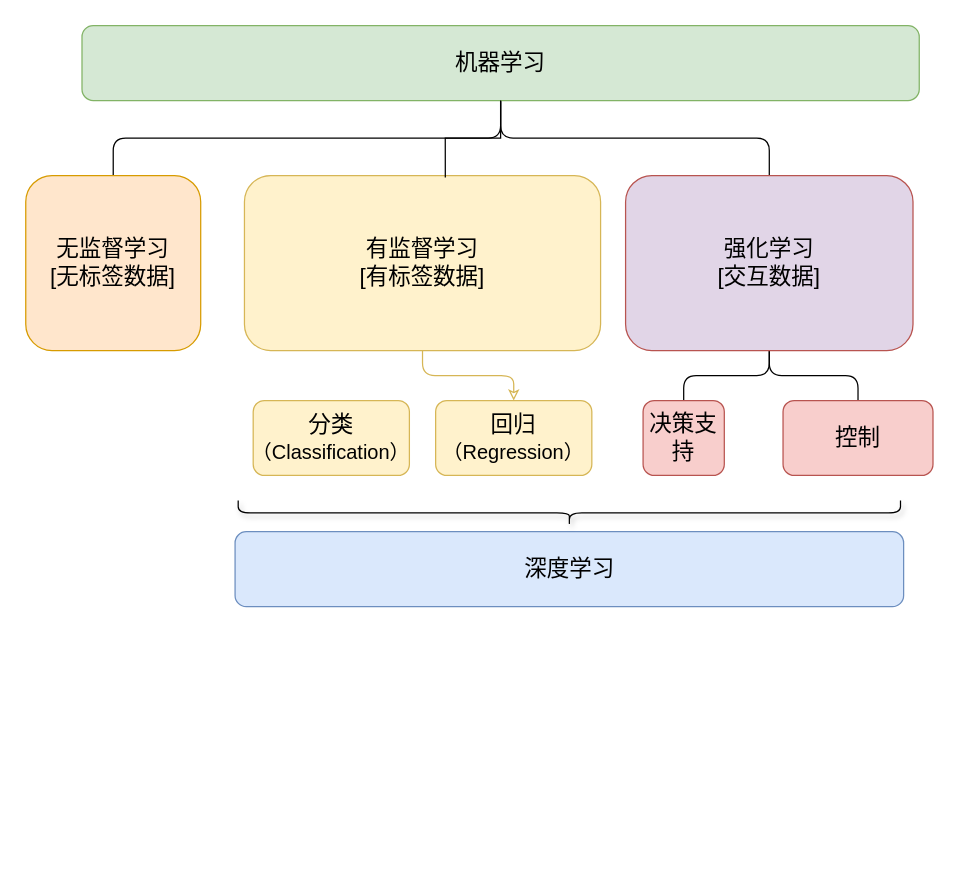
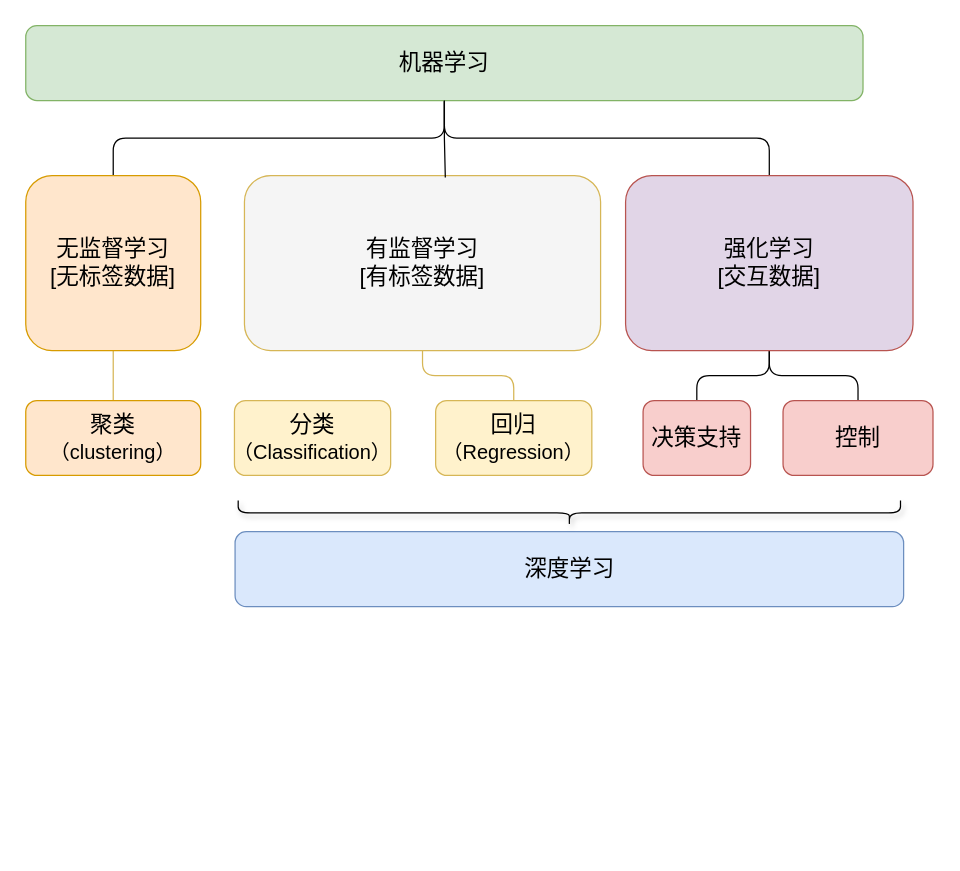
  <mxCell id="0" />
  <mxCell id="1" parent="0" />
  <mxCell id="2" style="edgeStyle=orthogonalEdgeStyle;rounded=1;orthogonalLoop=1;jettySize=auto;html=1;entryX=0.5;entryY=0;entryDx=0;entryDy=0;curved=0;endArrow=none;endFill=0;" parent="1" source="4" target="11" edge="1"><mxGeometry relative="1" as="geometry" /></mxCell>
  <mxCell id="3" style="edgeStyle=orthogonalEdgeStyle;rounded=1;orthogonalLoop=1;jettySize=auto;html=1;entryX=0.5;entryY=0;entryDx=0;entryDy=0;startArrow=none;startFill=0;strokeColor=default;curved=0;endArrow=none;endFill=0;" parent="1" source="4" target="6" edge="1"><mxGeometry relative="1" as="geometry" /></mxCell>
- <mxCell id="4" value="&lt;font style=&quot;font-size: 18px;&quot;&gt;机器学习&lt;/font&gt;" style="rounded=1;whiteSpace=wrap;html=1;fillColor=#d5e8d4;strokeColor=#82b366;" parent="1" vertex="1"><mxGeometry x="65" y="20" width="670" height="60" as="geometry" /></mxCell>
+ <mxCell id="4" value="&lt;font style=&quot;font-size: 18px;&quot;&gt;机器学习&lt;/font&gt;" style="rounded=1;whiteSpace=wrap;html=1;fillColor=#d5e8d4;strokeColor=#82b366;" parent="1" vertex="1"><mxGeometry x="20" y="20" width="670" height="60" as="geometry" /></mxCell>
+ <mxCell id="5" style="edgeStyle=orthogonalEdgeStyle;rounded=1;orthogonalLoop=1;jettySize=auto;html=1;entryX=0.5;entryY=0;entryDx=0;entryDy=0;curved=0;endArrow=none;endFill=0;fillColor=#fff2cc;strokeColor=#d6b656;" parent="1" source="6" target="12" edge="1"><mxGeometry relative="1" as="geometry" /></mxCell>
  <mxCell id="6" value="&lt;font style=&quot;font-size: 18px;&quot;&gt;无监督学习&lt;/font&gt;&lt;div&gt;&lt;span style=&quot;font-size: 18px;&quot;&gt;[无标签数据]&lt;/span&gt;&lt;/div&gt;" style="rounded=1;whiteSpace=wrap;html=1;fillColor=#ffe6cc;strokeColor=#d79b00;" parent="1" vertex="1"><mxGeometry x="20" y="140" width="140" height="140" as="geometry" /></mxCell>
- <mxCell id="7" style="edgeStyle=orthogonalEdgeStyle;rounded=1;orthogonalLoop=1;jettySize=auto;html=1;entryX=0.5;entryY=0;entryDx=0;entryDy=0;curved=0;endArrow=classic;endFill=0;fillColor=#fff2cc;strokeColor=#d6b656;" parent="1" source="8" target="14" edge="1"><mxGeometry relative="1" as="geometry" /></mxCell>
- <mxCell id="8" value="&lt;font style=&quot;font-size: 18px;&quot;&gt;有监督学习&lt;/font&gt;&lt;div&gt;&lt;span style=&quot;font-size: 18px;&quot;&gt;[有标签数据]&lt;/span&gt;&lt;/div&gt;" style="rounded=1;whiteSpace=wrap;html=1;fillColor=#fff2cc;strokeColor=#d6b656;" parent="1" vertex="1"><mxGeometry x="195" y="140" width="285" height="140" as="geometry" /></mxCell>
+ <mxCell id="7" style="edgeStyle=orthogonalEdgeStyle;rounded=1;orthogonalLoop=1;jettySize=auto;html=1;entryX=0.5;entryY=0;entryDx=0;entryDy=0;curved=0;endArrow=none;endFill=0;fillColor=#fff2cc;strokeColor=#d6b656;" parent="1" source="8" target="14" edge="1"><mxGeometry relative="1" as="geometry" /></mxCell>
+ <mxCell id="8" value="&lt;font style=&quot;font-size: 18px;&quot;&gt;有监督学习&lt;/font&gt;&lt;div&gt;&lt;span style=&quot;font-size: 18px;&quot;&gt;[有标签数据]&lt;/span&gt;&lt;/div&gt;" style="rounded=1;whiteSpace=wrap;html=1;fillColor=#f5f5f5;strokeColor=#d6b656;" parent="1" vertex="1"><mxGeometry x="195" y="140" width="285" height="140" as="geometry" /></mxCell>
  <mxCell id="9" style="edgeStyle=orthogonalEdgeStyle;rounded=1;orthogonalLoop=1;jettySize=auto;html=1;entryX=0.5;entryY=0;entryDx=0;entryDy=0;curved=0;endArrow=none;endFill=0;" parent="1" source="11" target="15" edge="1"><mxGeometry relative="1" as="geometry" /></mxCell>
  <mxCell id="10" style="edgeStyle=orthogonalEdgeStyle;rounded=1;orthogonalLoop=1;jettySize=auto;html=1;entryX=0.5;entryY=0;entryDx=0;entryDy=0;curved=0;endArrow=none;endFill=0;" parent="1" source="11" target="16" edge="1"><mxGeometry relative="1" as="geometry" /></mxCell>
  <mxCell id="11" value="&lt;font style=&quot;font-size: 18px;&quot;&gt;强化学习&lt;/font&gt;&lt;div&gt;&lt;span style=&quot;font-size: 18px;&quot;&gt;[交互数据]&lt;/span&gt;&lt;/div&gt;" style="rounded=1;whiteSpace=wrap;html=1;fillColor=#e1d5e7;strokeColor=#b85450;" parent="1" vertex="1"><mxGeometry x="500" y="140" width="230" height="140" as="geometry" /></mxCell>
- <mxCell id="13" value="&lt;font style=&quot;font-size: 18px;&quot;&gt;分类&lt;/font&gt;&lt;div&gt;&lt;font size=&quot;3&quot;&gt;（Classification）&lt;/font&gt;&lt;/div&gt;" style="rounded=1;whiteSpace=wrap;html=1;fillColor=#fff2cc;strokeColor=#d6b656;" parent="1" vertex="1"><mxGeometry x="202" y="320" width="125" height="60" as="geometry" /></mxCell>
+ <mxCell id="12" value="&lt;font style=&quot;font-size: 18px;&quot;&gt;聚类&lt;/font&gt;&lt;div&gt;&lt;font size=&quot;3&quot;&gt;（clustering）&lt;/font&gt;&lt;/div&gt;" style="rounded=1;whiteSpace=wrap;html=1;fillColor=#ffe6cc;strokeColor=#d79b00;" parent="1" vertex="1"><mxGeometry x="20" y="320" width="140" height="60" as="geometry" /></mxCell>
+ <mxCell id="13" value="&lt;font style=&quot;font-size: 18px;&quot;&gt;分类&lt;/font&gt;&lt;div&gt;&lt;font size=&quot;3&quot;&gt;（Classification）&lt;/font&gt;&lt;/div&gt;" style="rounded=1;whiteSpace=wrap;html=1;fillColor=#fff2cc;strokeColor=#d6b656;" parent="1" vertex="1"><mxGeometry x="187" y="320" width="125" height="60" as="geometry" /></mxCell>
  <mxCell id="14" value="&lt;span style=&quot;font-size: 18px;&quot;&gt;回归&lt;/span&gt;&lt;br&gt;&lt;div&gt;&lt;font size=&quot;3&quot;&gt;（Regression）&lt;/font&gt;&lt;/div&gt;" style="rounded=1;whiteSpace=wrap;html=1;fillColor=#fff2cc;strokeColor=#d6b656;" parent="1" vertex="1"><mxGeometry x="348" y="320" width="125" height="60" as="geometry" /></mxCell>
- <mxCell id="15" value="&lt;span style=&quot;font-size: 18px;&quot;&gt;决策支持&lt;/span&gt;" style="rounded=1;whiteSpace=wrap;html=1;fillColor=#f8cecc;strokeColor=#b85450;" parent="1" vertex="1"><mxGeometry x="514" y="320" width="65" height="60" as="geometry" /></mxCell>
+ <mxCell id="15" value="&lt;span style=&quot;font-size: 18px;&quot;&gt;决策支持&lt;/span&gt;" style="rounded=1;whiteSpace=wrap;html=1;fillColor=#f8cecc;strokeColor=#b85450;" parent="1" vertex="1"><mxGeometry x="514" y="320" width="86" height="60" as="geometry" /></mxCell>
  <mxCell id="16" value="&lt;span style=&quot;font-size: 18px;&quot;&gt;控制&lt;/span&gt;" style="rounded=1;whiteSpace=wrap;html=1;fillColor=#f8cecc;strokeColor=#b85450;" parent="1" vertex="1"><mxGeometry x="626" y="320" width="120" height="60" as="geometry" /></mxCell>
  <mxCell id="17" value="&lt;font style=&quot;font-size: 18px;&quot;&gt;深度学习&lt;/font&gt;" style="rounded=1;whiteSpace=wrap;html=1;fillColor=#dae8fc;strokeColor=#6c8ebf;" parent="1" vertex="1"><mxGeometry x="187.5" y="425" width="535" height="60" as="geometry" /></mxCell>
  <mxCell id="18" value="" style="shape=curlyBracket;whiteSpace=wrap;html=1;rounded=1;flipH=1;labelPosition=right;verticalLabelPosition=middle;align=left;verticalAlign=middle;rotation=90;shadow=1;" parent="1" vertex="1"><mxGeometry x="445" y="145" width="20" height="530" as="geometry" /></mxCell>
  <mxCell id="19" style="edgeStyle=orthogonalEdgeStyle;rounded=0;orthogonalLoop=1;jettySize=auto;html=1;entryX=0.564;entryY=0.011;entryDx=0;entryDy=0;entryPerimeter=0;endArrow=none;endFill=0;" parent="1" source="4" target="8" edge="1"><mxGeometry relative="1" as="geometry" /></mxCell>
